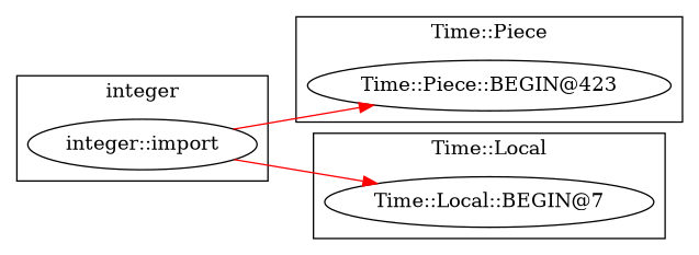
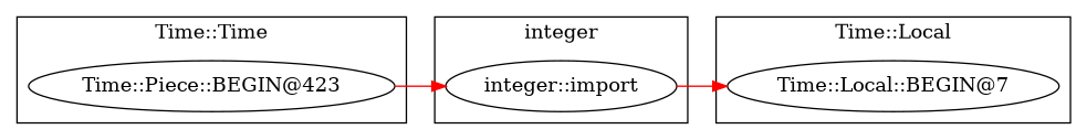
  digraph {
    rankdir=LR
    edge [color=red]
    "Time::Piece::BEGIN@423"
    "integer::import"
    "Time::Local::BEGIN@7"
    subgraph cluster_1 {
-     label="Time::Piece"
+     label="Time::Time"
      "Time::Piece::BEGIN@423"
    }
    subgraph cluster_2 {
      label=integer
      "integer::import"
    }
    subgraph cluster_3 {
      label="Time::Local"
      "Time::Local::BEGIN@7"
    }
-   "integer::import" -> "Time::Piece::BEGIN@423"
+   "Time::Piece::BEGIN@423" -> "integer::import"
    "integer::import" -> "Time::Local::BEGIN@7"
  }
